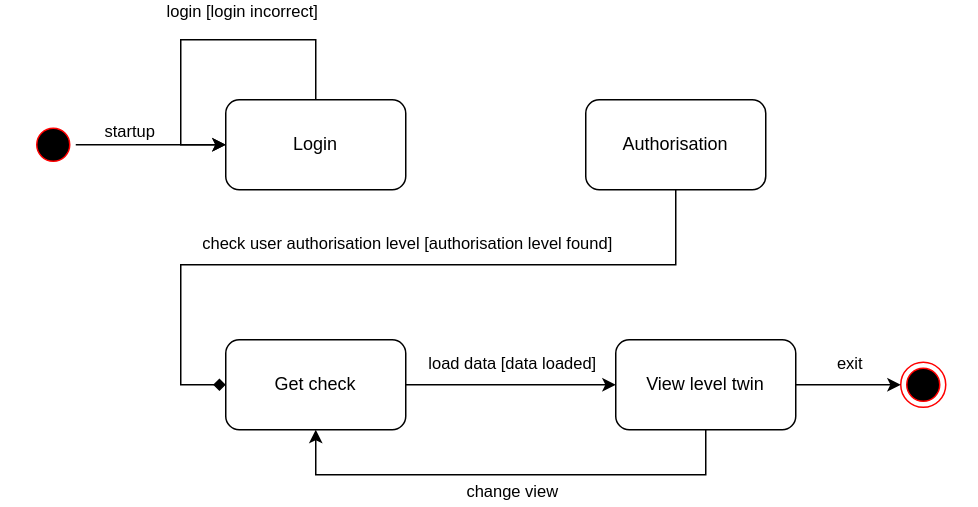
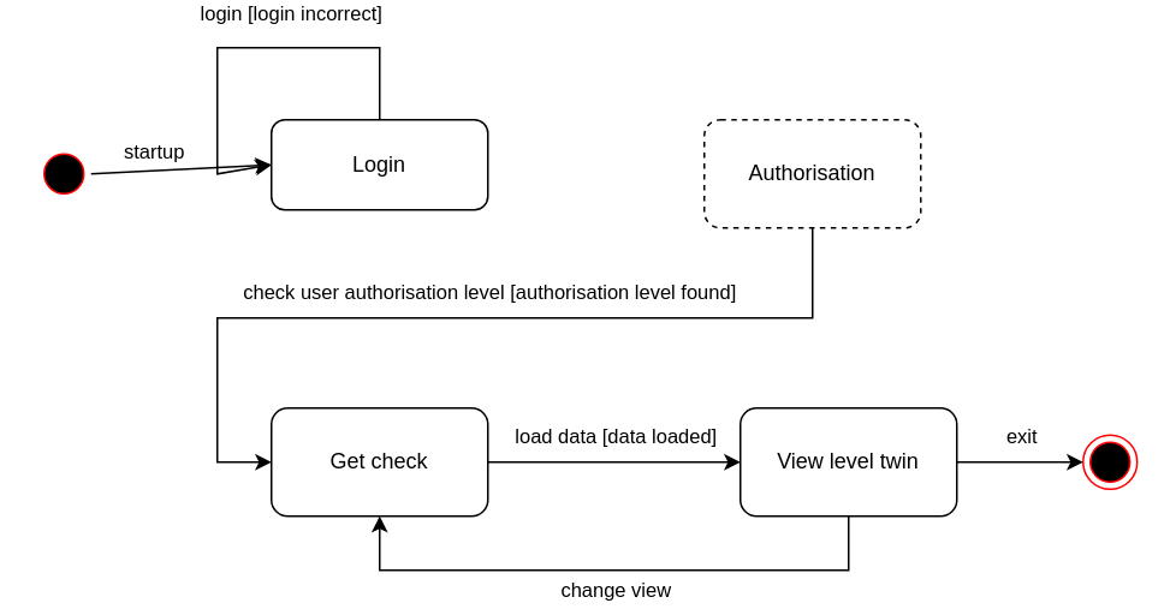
  <mxCell id="0" />
  <mxCell id="1" parent="0" />
- <mxCell id="2" value="Login" style="rounded=1;whiteSpace=wrap;html=1;" vertex="1" parent="1"><mxGeometry x="150" y="60" width="120" height="60" as="geometry" /></mxCell>
+ <mxCell id="2" value="Login" style="rounded=1;whiteSpace=wrap;html=1;" vertex="1" parent="1"><mxGeometry x="150" y="60" width="120" height="50" as="geometry" /></mxCell>
  <mxCell id="3" value="" style="ellipse;html=1;shape=startState;fillColor=#000000;strokeColor=#ff0000;" vertex="1" parent="1"><mxGeometry x="20" y="75" width="30" height="30" as="geometry" /></mxCell>
  <mxCell id="4" value="" style="endArrow=classic;html=1;rounded=0;exitX=1;exitY=0.5;exitDx=0;exitDy=0;entryX=0;entryY=0.5;entryDx=0;entryDy=0;" edge="1" parent="1" source="3" target="2"><mxGeometry relative="1" as="geometry"><mxPoint x="40" y="165" as="sourcePoint" /><mxPoint x="140" y="165" as="targetPoint" /></mxGeometry></mxCell>
  <mxCell id="5" value="startup" style="edgeLabel;resizable=0;html=1;align=center;verticalAlign=middle;" connectable="0" vertex="1" parent="4"><mxGeometry relative="1" as="geometry"><mxPoint x="-15" y="-10" as="offset" /></mxGeometry></mxCell>
- <mxCell id="6" value="Authorisation" style="rounded=1;whiteSpace=wrap;html=1;" vertex="1" parent="1"><mxGeometry x="390" y="60" width="120" height="60" as="geometry" /></mxCell>
+ <mxCell id="6" value="Authorisation" style="rounded=1;whiteSpace=wrap;html=1;dashed=1;" vertex="1" parent="1"><mxGeometry x="390" y="60" width="120" height="60" as="geometry" /></mxCell>
  <mxCell id="7" value="" style="endArrow=classic;html=1;rounded=0;exitX=0.5;exitY=0;exitDx=0;exitDy=0;entryX=0;entryY=0.5;entryDx=0;entryDy=0;" edge="1" parent="1" source="2" target="2"><mxGeometry relative="1" as="geometry"><mxPoint x="410" y="390" as="sourcePoint" /><mxPoint x="510" y="390" as="targetPoint" /><Array as="points"><mxPoint x="210" y="20" /><mxPoint x="120" y="20" /><mxPoint x="120" y="90" /></Array></mxGeometry></mxCell>
  <mxCell id="8" value="login [login incorrect]" style="edgeLabel;resizable=0;html=1;align=center;verticalAlign=middle;" connectable="0" vertex="1" parent="7"><mxGeometry relative="1" as="geometry"><mxPoint x="25" y="-20" as="offset" /></mxGeometry></mxCell>
- <mxCell id="9" value="" style="endArrow=diamond;html=1;rounded=0;exitX=0.5;exitY=1;exitDx=0;exitDy=0;entryX=0;entryY=0.5;entryDx=0;entryDy=0;" edge="1" parent="1" source="6" target="12"><mxGeometry relative="1" as="geometry"><mxPoint x="490" y="160" as="sourcePoint" /><mxPoint x="650" y="90" as="targetPoint" /><Array as="points"><mxPoint x="450" y="170" /><mxPoint x="120" y="170" /><mxPoint x="120" y="250" /></Array></mxGeometry></mxCell>
+ <mxCell id="9" value="" style="endArrow=classic;html=1;rounded=0;exitX=0.5;exitY=1;exitDx=0;exitDy=0;entryX=0;entryY=0.5;entryDx=0;entryDy=0;" edge="1" parent="1" source="6" target="12"><mxGeometry relative="1" as="geometry"><mxPoint x="490" y="160" as="sourcePoint" /><mxPoint x="650" y="90" as="targetPoint" /><Array as="points"><mxPoint x="450" y="170" /><mxPoint x="120" y="170" /><mxPoint x="120" y="250" /></Array></mxGeometry></mxCell>
  <mxCell id="10" value="check user authorisation level [authorisation level found]" style="edgeLabel;resizable=0;html=1;align=center;verticalAlign=middle;" connectable="0" vertex="1" parent="9"><mxGeometry relative="1" as="geometry"><mxPoint x="15" y="-15" as="offset" /></mxGeometry></mxCell>
  <mxCell id="11" value="" style="ellipse;html=1;shape=endState;fillColor=#000000;strokeColor=#ff0000;" vertex="1" parent="1"><mxGeometry x="600" y="235" width="30" height="30" as="geometry" /></mxCell>
  <mxCell id="12" value="Get check" style="rounded=1;whiteSpace=wrap;html=1;" vertex="1" parent="1"><mxGeometry x="150" y="220" width="120" height="60" as="geometry" /></mxCell>
  <mxCell id="13" value="View level twin" style="rounded=1;whiteSpace=wrap;html=1;" vertex="1" parent="1"><mxGeometry x="410" y="220" width="120" height="60" as="geometry" /></mxCell>
  <mxCell id="14" value="" style="endArrow=classic;html=1;rounded=0;exitX=1;exitY=0.5;exitDx=0;exitDy=0;entryX=0;entryY=0.5;entryDx=0;entryDy=0;" edge="1" parent="1" source="12" target="13"><mxGeometry relative="1" as="geometry"><mxPoint x="250" y="320" as="sourcePoint" /><mxPoint x="350" y="320" as="targetPoint" /></mxGeometry></mxCell>
  <mxCell id="15" value="load data [data loaded]" style="edgeLabel;resizable=0;html=1;align=center;verticalAlign=middle;" connectable="0" vertex="1" parent="14"><mxGeometry relative="1" as="geometry"><mxPoint y="-15" as="offset" /></mxGeometry></mxCell>
  <mxCell id="16" value="" style="endArrow=classic;html=1;rounded=0;exitX=1;exitY=0.5;exitDx=0;exitDy=0;entryX=0;entryY=0.5;entryDx=0;entryDy=0;" edge="1" parent="1" source="13" target="11"><mxGeometry relative="1" as="geometry"><mxPoint x="590" y="249.58" as="sourcePoint" /><mxPoint x="650" y="250" as="targetPoint" /></mxGeometry></mxCell>
  <mxCell id="17" value="exit" style="edgeLabel;resizable=0;html=1;align=center;verticalAlign=middle;" connectable="0" vertex="1" parent="16"><mxGeometry relative="1" as="geometry"><mxPoint y="-15" as="offset" /></mxGeometry></mxCell>
  <mxCell id="18" value="" style="endArrow=classic;html=1;rounded=0;exitX=0.5;exitY=1;exitDx=0;exitDy=0;entryX=0.5;entryY=1;entryDx=0;entryDy=0;" edge="1" parent="1" source="13" target="12"><mxGeometry relative="1" as="geometry"><mxPoint x="310" y="370" as="sourcePoint" /><mxPoint x="410" y="370" as="targetPoint" /><Array as="points"><mxPoint x="470" y="310" /><mxPoint x="210" y="310" /></Array></mxGeometry></mxCell>
  <mxCell id="19" value="change view" style="edgeLabel;resizable=0;html=1;align=center;verticalAlign=middle;" connectable="0" vertex="1" parent="18"><mxGeometry relative="1" as="geometry"><mxPoint y="10" as="offset" /></mxGeometry></mxCell>
